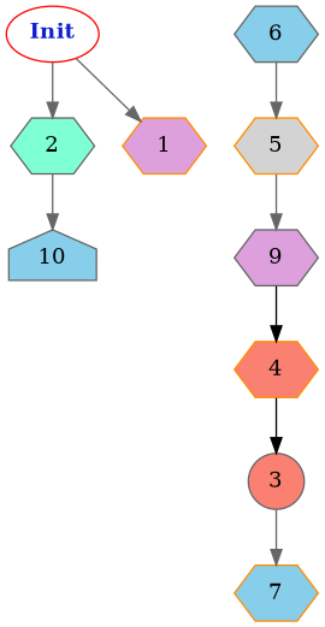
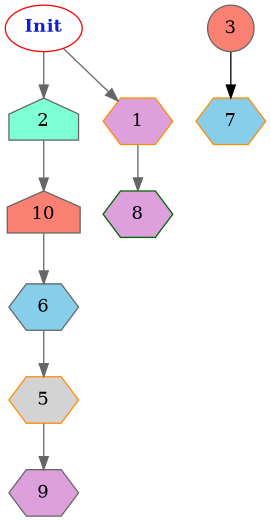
  digraph {
    node [color=gray40 fillcolor=plum shape=hexagon style=filled]
    edge [color=gray40 weight=4.0]
    n1 [color=red fontcolor="#1020d0" label=<<b>Init</b>> fillcolor="" shape="" style=""]
-   2 [fillcolor=aquamarine]
+   2 [fillcolor=aquamarine shape=house]
    1 [color=darkorange]
-   10 [fillcolor=skyblue shape=house]
+   10 [fillcolor=salmon shape=house]
+   8 [color=darkgreen]
    6 [fillcolor=skyblue]
    5 [color=darkorange fillcolor=lightgrey]
    9
-   4 [color=darkorange fillcolor=salmon]
    3 [fillcolor=salmon shape=circle]
    7 [color=darkorange fillcolor=skyblue]
    n1 -> 2
    n1 -> 1 [weight=2.0]
    2 -> 10 [weight=3.0]
+   1 -> 8
+   10 -> 6 [weight=3.0]
    6 -> 5 [weight=7.0]
    5 -> 9 [weight=5.0]
-   9 -> 4 [color=black weight=6.0]
-   4 -> 3 [color=black weight=1.0]
-   3 -> 7 [weight=6.0]
+   3 -> 7 [color=black weight=6.0]
  }
